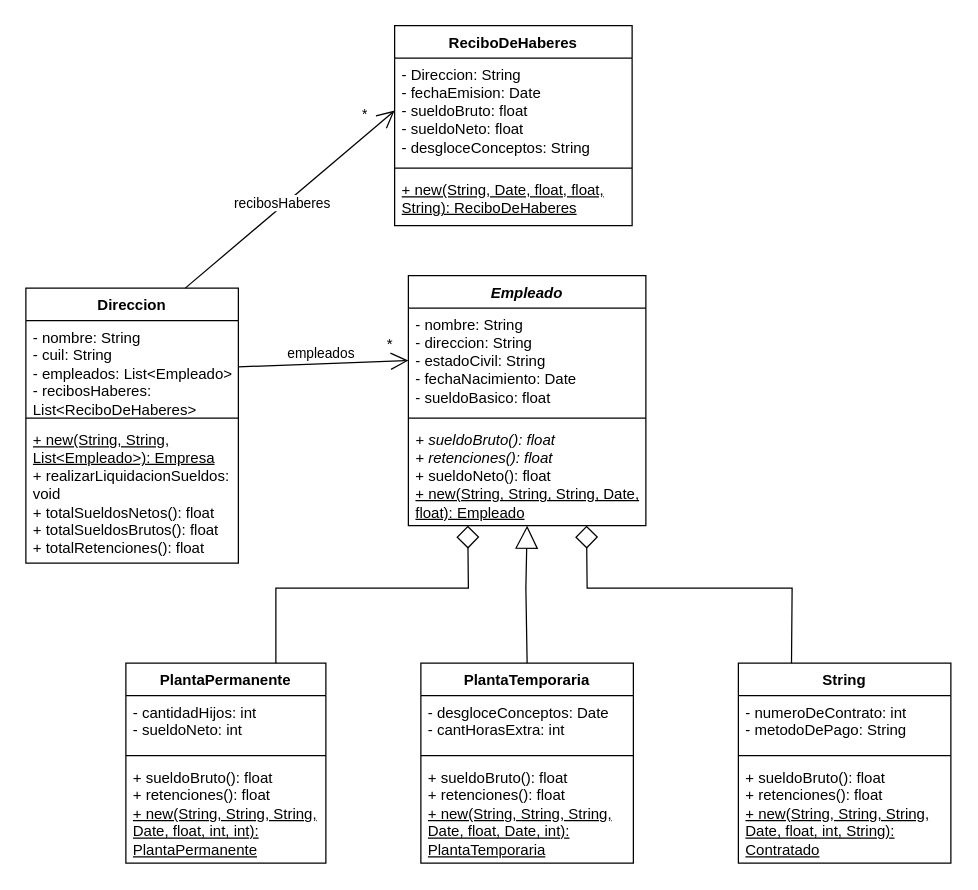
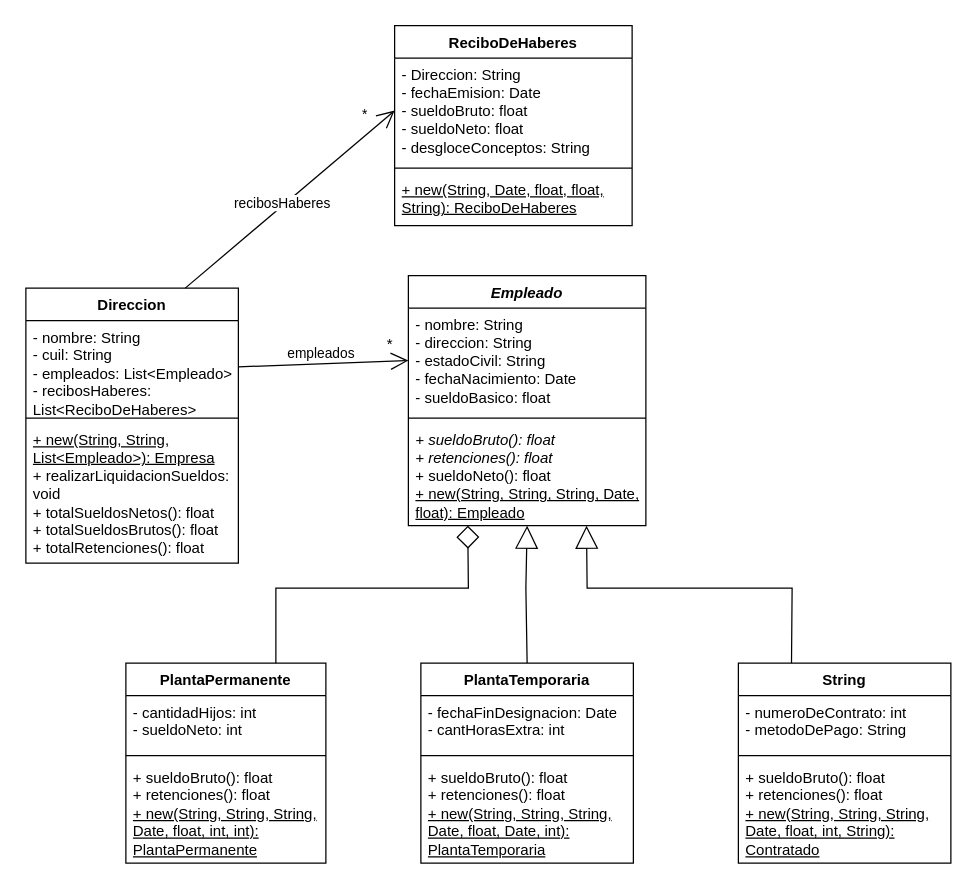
  <mxCell id="0" />
  <mxCell id="1" parent="0" />
  <mxCell id="2" value="Direccion" style="swimlane;fontStyle=1;align=center;verticalAlign=top;childLayout=stackLayout;horizontal=1;startSize=26;horizontalStack=0;resizeParent=1;resizeParentMax=0;resizeLast=0;collapsible=1;marginBottom=0;whiteSpace=wrap;html=1;" parent="1" vertex="1"><mxGeometry x="20" y="230" width="170" height="220" as="geometry" /></mxCell>
  <mxCell id="3" value="- nombre: String&lt;br&gt;- cuil: String&lt;br&gt;- empleados: List&amp;lt;Empleado&amp;gt;&lt;br&gt;- recibosHaberes: List&amp;lt;ReciboDeHaberes&amp;gt;" style="text;strokeColor=none;fillColor=none;align=left;verticalAlign=top;spacingLeft=4;spacingRight=4;overflow=hidden;rotatable=0;points=[[0,0.5],[1,0.5]];portConstraint=eastwest;whiteSpace=wrap;html=1;" parent="2" vertex="1"><mxGeometry y="26" width="170" height="74" as="geometry" /></mxCell>
  <mxCell id="4" value="" style="line;strokeWidth=1;fillColor=none;align=left;verticalAlign=middle;spacingTop=-1;spacingLeft=3;spacingRight=3;rotatable=0;labelPosition=right;points=[];portConstraint=eastwest;strokeColor=inherit;" parent="2" vertex="1"><mxGeometry y="100" width="170" height="8" as="geometry" /></mxCell>
  <mxCell id="5" value="&lt;u&gt;+ new(String, String, List&amp;lt;Empleado&amp;gt;): Empresa&lt;/u&gt;&lt;br&gt;+ realizarLiquidacionSueldos: void&lt;br&gt;+ totalSueldosNetos(): float&lt;br&gt;+ totalSueldosBrutos(): float&lt;br&gt;+ totalRetenciones(): float" style="text;strokeColor=none;fillColor=none;align=left;verticalAlign=top;spacingLeft=4;spacingRight=4;overflow=hidden;rotatable=0;points=[[0,0.5],[1,0.5]];portConstraint=eastwest;whiteSpace=wrap;html=1;" parent="2" vertex="1"><mxGeometry y="108" width="170" height="112" as="geometry" /></mxCell>
  <mxCell id="6" value="&lt;div&gt;&lt;i&gt;Empleado&lt;/i&gt;&lt;/div&gt;" style="swimlane;fontStyle=1;align=center;verticalAlign=top;childLayout=stackLayout;horizontal=1;startSize=26;horizontalStack=0;resizeParent=1;resizeParentMax=0;resizeLast=0;collapsible=1;marginBottom=0;whiteSpace=wrap;html=1;" parent="1" vertex="1"><mxGeometry x="326" y="220" width="190" height="200" as="geometry" /></mxCell>
  <mxCell id="7" value="- nombre: String&lt;br&gt;- direccion: String&lt;br&gt;- estadoCivil: String&lt;br&gt;- fechaNacimiento: Date&lt;br&gt;- sueldoBasico: float" style="text;strokeColor=none;fillColor=none;align=left;verticalAlign=top;spacingLeft=4;spacingRight=4;overflow=hidden;rotatable=0;points=[[0,0.5],[1,0.5]];portConstraint=eastwest;whiteSpace=wrap;html=1;" parent="6" vertex="1"><mxGeometry y="26" width="190" height="84" as="geometry" /></mxCell>
  <mxCell id="8" value="" style="line;strokeWidth=1;fillColor=none;align=left;verticalAlign=middle;spacingTop=-1;spacingLeft=3;spacingRight=3;rotatable=0;labelPosition=right;points=[];portConstraint=eastwest;strokeColor=inherit;" parent="6" vertex="1"><mxGeometry y="110" width="190" height="8" as="geometry" /></mxCell>
  <mxCell id="9" value="&lt;i&gt;+ sueldoBruto(): float&lt;br&gt;+ retenciones(): float&lt;/i&gt;&lt;br&gt;+ sueldoNeto(): float&lt;br&gt;&lt;u&gt;+ new(String, String, String, Date, float): Empleado&lt;/u&gt;" style="text;strokeColor=none;fillColor=none;align=left;verticalAlign=top;spacingLeft=4;spacingRight=4;overflow=hidden;rotatable=0;points=[[0,0.5],[1,0.5]];portConstraint=eastwest;whiteSpace=wrap;html=1;" parent="6" vertex="1"><mxGeometry y="118" width="190" height="82" as="geometry" /></mxCell>
  <mxCell id="10" value="ReciboDeHaberes" style="swimlane;fontStyle=1;align=center;verticalAlign=top;childLayout=stackLayout;horizontal=1;startSize=26;horizontalStack=0;resizeParent=1;resizeParentMax=0;resizeLast=0;collapsible=1;marginBottom=0;whiteSpace=wrap;html=1;" parent="1" vertex="1"><mxGeometry x="315" y="20" width="190" height="160" as="geometry" /></mxCell>
  <mxCell id="11" value="- Direccion: String&lt;br&gt;- fechaEmision: Date&lt;br&gt;&lt;div&gt;- sueldoBruto: float&lt;/div&gt;&lt;div&gt;- sueldoNeto: float&lt;br&gt;- desgloceConceptos: String&lt;/div&gt;" style="text;strokeColor=none;fillColor=none;align=left;verticalAlign=top;spacingLeft=4;spacingRight=4;overflow=hidden;rotatable=0;points=[[0,0.5],[1,0.5]];portConstraint=eastwest;whiteSpace=wrap;html=1;" parent="10" vertex="1"><mxGeometry y="26" width="190" height="84" as="geometry" /></mxCell>
  <mxCell id="12" value="" style="line;strokeWidth=1;fillColor=none;align=left;verticalAlign=middle;spacingTop=-1;spacingLeft=3;spacingRight=3;rotatable=0;labelPosition=right;points=[];portConstraint=eastwest;strokeColor=inherit;" parent="10" vertex="1"><mxGeometry y="110" width="190" height="8" as="geometry" /></mxCell>
  <mxCell id="13" value="&lt;u&gt;+ new(String, Date, float, float, String): ReciboDeHaberes&lt;/u&gt;" style="text;strokeColor=none;fillColor=none;align=left;verticalAlign=top;spacingLeft=4;spacingRight=4;overflow=hidden;rotatable=0;points=[[0,0.5],[1,0.5]];portConstraint=eastwest;whiteSpace=wrap;html=1;" parent="10" vertex="1"><mxGeometry y="118" width="190" height="42" as="geometry" /></mxCell>
  <mxCell id="14" value="PlantaPermanente" style="swimlane;fontStyle=1;align=center;verticalAlign=top;childLayout=stackLayout;horizontal=1;startSize=26;horizontalStack=0;resizeParent=1;resizeParentMax=0;resizeLast=0;collapsible=1;marginBottom=0;whiteSpace=wrap;html=1;" parent="1" vertex="1"><mxGeometry x="100" y="530" width="160" height="160" as="geometry" /></mxCell>
  <mxCell id="15" value="- cantidadHijos: int&lt;br&gt;- sueldoNeto: int" style="text;strokeColor=none;fillColor=none;align=left;verticalAlign=top;spacingLeft=4;spacingRight=4;overflow=hidden;rotatable=0;points=[[0,0.5],[1,0.5]];portConstraint=eastwest;whiteSpace=wrap;html=1;" parent="14" vertex="1"><mxGeometry y="26" width="160" height="44" as="geometry" /></mxCell>
  <mxCell id="16" value="" style="line;strokeWidth=1;fillColor=none;align=left;verticalAlign=middle;spacingTop=-1;spacingLeft=3;spacingRight=3;rotatable=0;labelPosition=right;points=[];portConstraint=eastwest;strokeColor=inherit;" parent="14" vertex="1"><mxGeometry y="70" width="160" height="8" as="geometry" /></mxCell>
  <mxCell id="17" value="+ sueldoBruto(): float&lt;br&gt;+ retenciones(): float&lt;br&gt;&lt;u&gt;+ new(String, String, String, Date, float, int, int): PlantaPermanente&lt;/u&gt;" style="text;strokeColor=none;fillColor=none;align=left;verticalAlign=top;spacingLeft=4;spacingRight=4;overflow=hidden;rotatable=0;points=[[0,0.5],[1,0.5]];portConstraint=eastwest;whiteSpace=wrap;html=1;" parent="14" vertex="1"><mxGeometry y="78" width="160" height="82" as="geometry" /></mxCell>
  <mxCell id="18" value="PlantaTemporaria" style="swimlane;fontStyle=1;align=center;verticalAlign=top;childLayout=stackLayout;horizontal=1;startSize=26;horizontalStack=0;resizeParent=1;resizeParentMax=0;resizeLast=0;collapsible=1;marginBottom=0;whiteSpace=wrap;html=1;" parent="1" vertex="1"><mxGeometry x="336" y="530" width="170" height="160" as="geometry" /></mxCell>
- <mxCell id="19" value="- desgloceConceptos: Date&lt;br&gt;- cantHorasExtra: int" style="text;strokeColor=none;fillColor=none;align=left;verticalAlign=top;spacingLeft=4;spacingRight=4;overflow=hidden;rotatable=0;points=[[0,0.5],[1,0.5]];portConstraint=eastwest;whiteSpace=wrap;html=1;" parent="18" vertex="1"><mxGeometry y="26" width="170" height="44" as="geometry" /></mxCell>
+ <mxCell id="19" value="- fechaFinDesignacion: Date&lt;br&gt;- cantHorasExtra: int" style="text;strokeColor=none;fillColor=none;align=left;verticalAlign=top;spacingLeft=4;spacingRight=4;overflow=hidden;rotatable=0;points=[[0,0.5],[1,0.5]];portConstraint=eastwest;whiteSpace=wrap;html=1;" parent="18" vertex="1"><mxGeometry y="26" width="170" height="44" as="geometry" /></mxCell>
  <mxCell id="20" value="" style="line;strokeWidth=1;fillColor=none;align=left;verticalAlign=middle;spacingTop=-1;spacingLeft=3;spacingRight=3;rotatable=0;labelPosition=right;points=[];portConstraint=eastwest;strokeColor=inherit;" parent="18" vertex="1"><mxGeometry y="70" width="170" height="8" as="geometry" /></mxCell>
  <mxCell id="21" value="+ sueldoBruto(): float&lt;br&gt;+ retenciones(): float&lt;br&gt;&lt;u&gt;+ new(String, String, String, Date, float, Date, int): PlantaTemporaria&lt;/u&gt;" style="text;strokeColor=none;fillColor=none;align=left;verticalAlign=top;spacingLeft=4;spacingRight=4;overflow=hidden;rotatable=0;points=[[0,0.5],[1,0.5]];portConstraint=eastwest;whiteSpace=wrap;html=1;" parent="18" vertex="1"><mxGeometry y="78" width="170" height="82" as="geometry" /></mxCell>
  <mxCell id="22" value="" style="endArrow=diamond;endSize=16;endFill=0;html=1;rounded=0;exitX=0.75;exitY=0;exitDx=0;exitDy=0;entryX=0.25;entryY=1;entryDx=0;entryDy=0;" edge="1" parent="1" source="14" target="6"><mxGeometry width="160" relative="1" as="geometry"><mxPoint x="390" y="430" as="sourcePoint" /><mxPoint x="340" y="440" as="targetPoint" /><Array as="points"><mxPoint x="220" y="470" /><mxPoint x="374" y="470" /></Array></mxGeometry></mxCell>
  <mxCell id="23" value="" style="endArrow=block;endSize=16;endFill=0;html=1;rounded=0;entryX=0.5;entryY=1;entryDx=0;entryDy=0;exitX=0.5;exitY=0;exitDx=0;exitDy=0;" edge="1" parent="1" source="18" target="6"><mxGeometry width="160" relative="1" as="geometry"><mxPoint x="470" y="510" as="sourcePoint" /><mxPoint x="580" y="440" as="targetPoint" /><Array as="points"><mxPoint x="420" y="470" /></Array></mxGeometry></mxCell>
  <mxCell id="24" value="" style="endArrow=open;endFill=1;endSize=12;html=1;rounded=0;exitX=1;exitY=0.5;exitDx=0;exitDy=0;entryX=0;entryY=0.5;entryDx=0;entryDy=0;" edge="1" parent="1" source="3" target="7"><mxGeometry width="160" relative="1" as="geometry"><mxPoint x="390" y="310" as="sourcePoint" /><mxPoint x="550" y="310" as="targetPoint" /></mxGeometry></mxCell>
  <mxCell id="25" value="empleados" style="edgeLabel;html=1;align=center;verticalAlign=middle;resizable=0;points=[];" vertex="1" connectable="0" parent="24"><mxGeometry x="-0.029" y="9" relative="1" as="geometry"><mxPoint as="offset" /></mxGeometry></mxCell>
  <mxCell id="26" value="" style="endArrow=open;endFill=1;endSize=12;html=1;rounded=0;exitX=0.75;exitY=0;exitDx=0;exitDy=0;entryX=0;entryY=0.5;entryDx=0;entryDy=0;" edge="1" parent="1" source="2" target="11"><mxGeometry width="160" relative="1" as="geometry"><mxPoint x="390" y="310" as="sourcePoint" /><mxPoint x="550" y="310" as="targetPoint" /></mxGeometry></mxCell>
  <mxCell id="27" value="recibosHaberes" style="edgeLabel;html=1;align=center;verticalAlign=middle;resizable=0;points=[];" vertex="1" connectable="0" parent="26"><mxGeometry x="-0.068" y="2" relative="1" as="geometry"><mxPoint y="-1" as="offset" /></mxGeometry></mxCell>
  <mxCell id="28" value="*" style="edgeLabel;html=1;align=center;verticalAlign=middle;resizable=0;points=[];" vertex="1" connectable="0" parent="26"><mxGeometry x="0.82" y="-2" relative="1" as="geometry"><mxPoint x="-11" y="-12" as="offset" /></mxGeometry></mxCell>
  <mxCell id="29" value="*" style="text;html=1;align=center;verticalAlign=middle;resizable=0;points=[];autosize=1;strokeColor=none;fillColor=none;" vertex="1" parent="1"><mxGeometry x="296" y="260" width="30" height="30" as="geometry" /></mxCell>
  <mxCell id="30" value="String" style="swimlane;fontStyle=1;align=center;verticalAlign=top;childLayout=stackLayout;horizontal=1;startSize=26;horizontalStack=0;resizeParent=1;resizeParentMax=0;resizeLast=0;collapsible=1;marginBottom=0;whiteSpace=wrap;html=1;" vertex="1" parent="1"><mxGeometry x="590" y="530" width="170" height="160" as="geometry" /></mxCell>
  <mxCell id="31" value="- numeroDeContrato: int&lt;br&gt;- metodoDePago: String" style="text;strokeColor=none;fillColor=none;align=left;verticalAlign=top;spacingLeft=4;spacingRight=4;overflow=hidden;rotatable=0;points=[[0,0.5],[1,0.5]];portConstraint=eastwest;whiteSpace=wrap;html=1;" vertex="1" parent="30"><mxGeometry y="26" width="170" height="44" as="geometry" /></mxCell>
  <mxCell id="32" value="" style="line;strokeWidth=1;fillColor=none;align=left;verticalAlign=middle;spacingTop=-1;spacingLeft=3;spacingRight=3;rotatable=0;labelPosition=right;points=[];portConstraint=eastwest;strokeColor=inherit;" vertex="1" parent="30"><mxGeometry y="70" width="170" height="8" as="geometry" /></mxCell>
  <mxCell id="33" value="+ sueldoBruto(): float&lt;br&gt;+ retenciones(): float&lt;br&gt;&lt;u&gt;+ new(String, String, String, Date, float, int, String): Contratado&lt;/u&gt;" style="text;strokeColor=none;fillColor=none;align=left;verticalAlign=top;spacingLeft=4;spacingRight=4;overflow=hidden;rotatable=0;points=[[0,0.5],[1,0.5]];portConstraint=eastwest;whiteSpace=wrap;html=1;" vertex="1" parent="30"><mxGeometry y="78" width="170" height="82" as="geometry" /></mxCell>
- <mxCell id="34" value="" style="endArrow=diamond;endSize=16;endFill=0;html=1;rounded=0;exitX=0.25;exitY=0;exitDx=0;exitDy=0;entryX=0.75;entryY=1;entryDx=0;entryDy=0;" edge="1" parent="1" source="30" target="6"><mxGeometry width="160" relative="1" as="geometry"><mxPoint x="650" y="550" as="sourcePoint" /><mxPoint x="804" y="440" as="targetPoint" /><Array as="points"><mxPoint x="633" y="470" /><mxPoint x="469" y="470" /></Array></mxGeometry></mxCell>
+ <mxCell id="34" value="" style="endArrow=block;endSize=16;endFill=0;html=1;rounded=0;exitX=0.25;exitY=0;exitDx=0;exitDy=0;entryX=0.75;entryY=1;entryDx=0;entryDy=0;" edge="1" parent="1" source="30" target="6"><mxGeometry width="160" relative="1" as="geometry"><mxPoint x="650" y="550" as="sourcePoint" /><mxPoint x="804" y="440" as="targetPoint" /><Array as="points"><mxPoint x="633" y="470" /><mxPoint x="469" y="470" /></Array></mxGeometry></mxCell>
